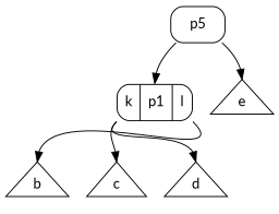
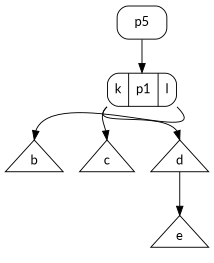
  digraph {
    fontname=Lato
    node [fontname=Lato ordering=out shape=triangle]
    edge [fontname=Lato headport=n]
    n1 [label=p5 shape=Mrecord]
    n2 [label="<f1> k|<f2> p1|<f3> l" shape=Mrecord]
    e
    b
    c
    d
    n1 -> n2
-   n1 -> e
+   d -> e
    n2 -> b [tailport=se]
    n2 -> c [tailport=sw]
    n2 -> d [tailport=sw]
  }
